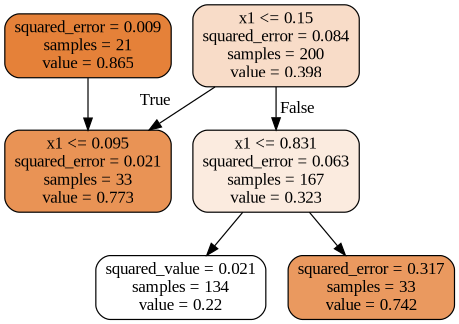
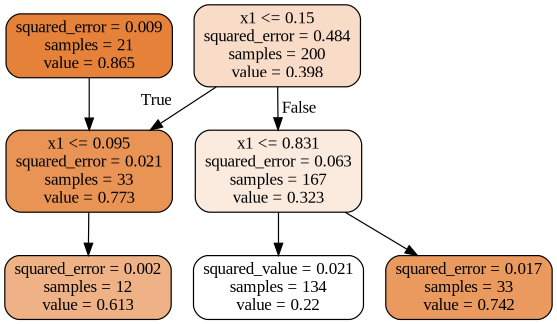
  digraph {
    fontname="Liberation Serif"
    node [color=black fontname="Liberation Serif" shape=box style="filled, rounded"]
    edge [fontname="Liberation Serif"]
-   n1 [fillcolor="#f8dcc8" label="x1 <= 0.15\nsquared_error = 0.084\nsamples = 200\nvalue = 0.398"]
+   n1 [fillcolor="#f8dcc8" label="x1 <= 0.15\nsquared_error = 0.484\nsamples = 200\nvalue = 0.398"]
    n2 [fillcolor="#e99355" label="x1 <= 0.095\nsquared_error = 0.021\nsamples = 33\nvalue = 0.773"]
    n3 [fillcolor="#fbebdf" label="x1 <= 0.831\nsquared_error = 0.063\nsamples = 167\nvalue = 0.323"]
+   n4 [fillcolor="#efb286" label="squared_error = 0.002\nsamples = 12\nvalue = 0.613"]
    n5 [fillcolor="#ffffff" label="squared_value = 0.021\nsamples = 134\nvalue = 0.22"]
-   n6 [fillcolor="#ea995f" label="squared_error = 0.317\nsamples = 33\nvalue = 0.742"]
+   n6 [fillcolor="#ea995f" label="squared_error = 0.017\nsamples = 33\nvalue = 0.742"]
    n7 [fillcolor="#e58139" label="squared_error = 0.009\nsamples = 21\nvalue = 0.865"]
    n1 -> n2 [headlabel=True labelangle=45 labeldistance=2.5]
    n1 -> n3 [headlabel=False labelangle=-45 labeldistance=2.5]
+   n2 -> n4
    n3 -> n5
    n3 -> n6
    n7 -> n2
  }
